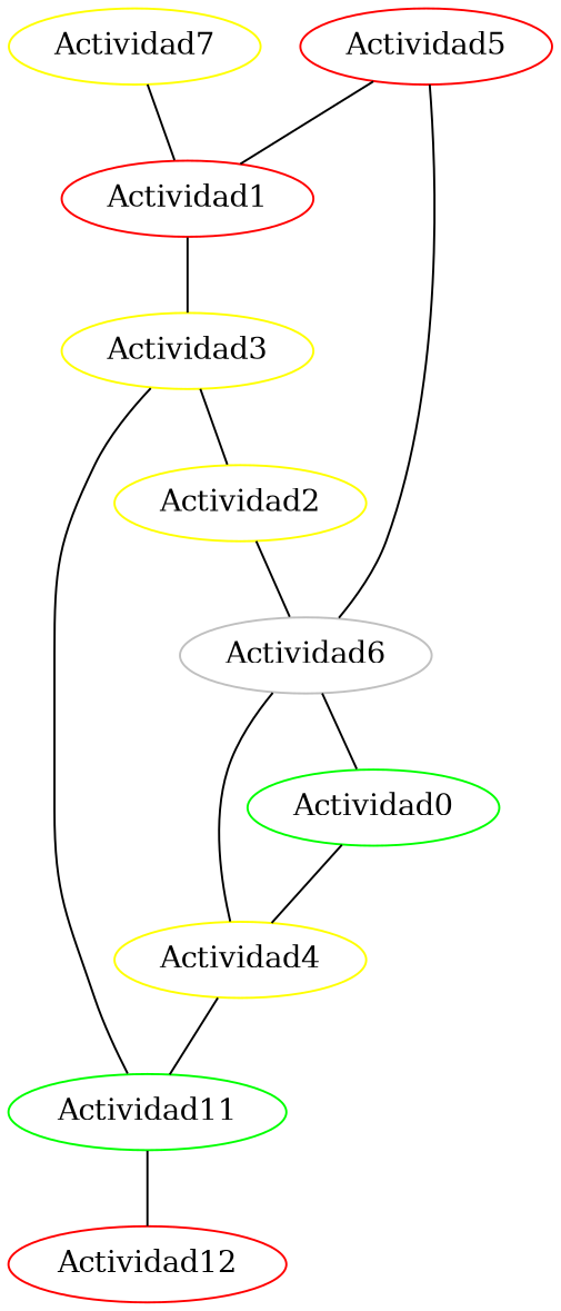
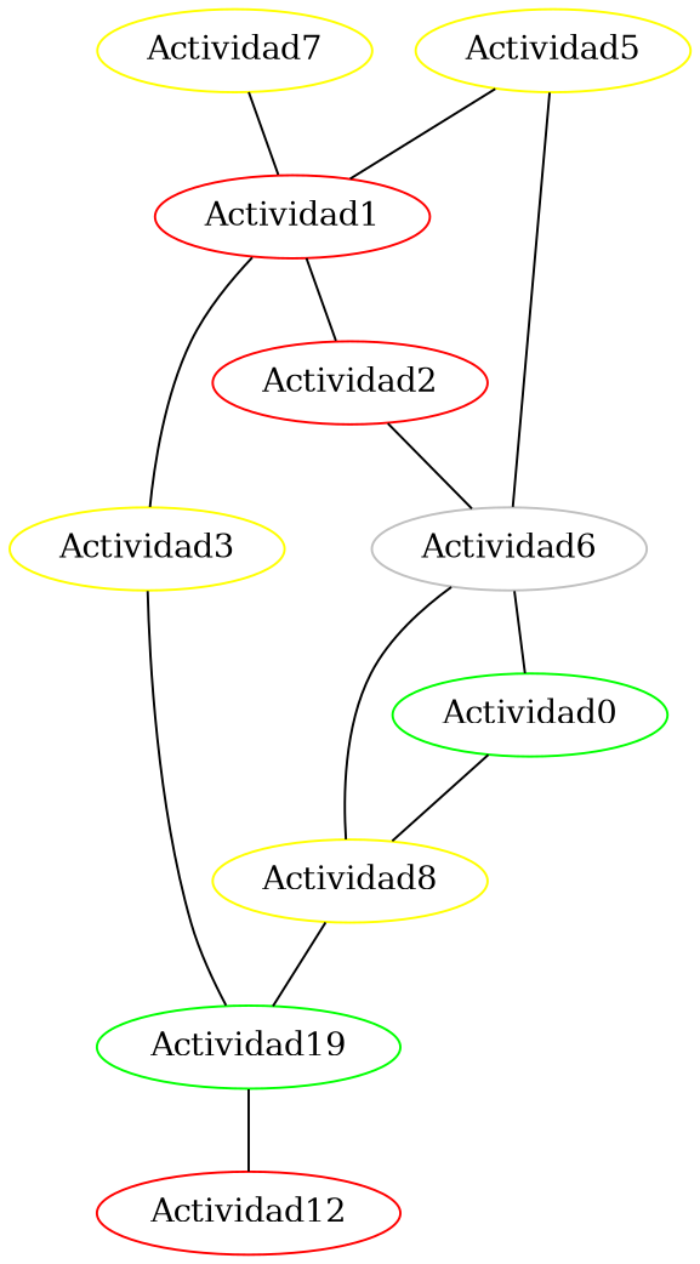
  strict graph {
    node [color=yellow]
    edge [style=arrowhead]
    n1 [color=red label=Actividad1]
-   n2 [label=Actividad2]
+   n2 [color=red label=Actividad2]
    n3 [label=Actividad3]
    n4 [color=gray label=Actividad6]
-   n5 [color=green label=Actividad11]
+   n5 [color=green label=Actividad19]
    n6 [color=green label=Actividad0]
-   n7 [color=red label=Actividad5]
+   n7 [label=Actividad5]
    n8 [color=red label=Actividad12]
-   n9 [label=Actividad4]
+   n9 [label=Actividad8]
    n10 [label=Actividad7]
-   n3 -- n2
+   n1 -- n2
    n1 -- n3
    n2 -- n4
    n3 -- n5
    n4 -- n6
    n5 -- n8
    n6 -- n9
    n7 -- n1
    n7 -- n4
    n9 -- n4
    n9 -- n5
    n10 -- n1
  }
